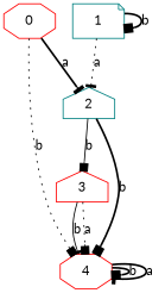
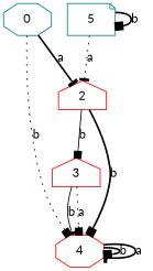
  digraph {
    fontname=Lato
    rankdir=TB
    node [color=red fontname=Lato shape=house]
    edge [arrowhead=box fontname=Lato style=bold]
-   2 [color=teal]
-   0 [shape=octagon]
+   2
+   0 [color=teal shape=octagon]
    4 [shape=octagon]
-   1 [color=teal shape=note]
+   1 [color=teal shape=note label=5]
    3
    2 -> 4 [label=b]
    2 -> 3 [label=b style=solid]
    0 -> 2 [arrowhead=tee label=a]
    0 -> 4 [label=b style=dotted]
    4 -> 4 [label=b]
    4 -> 4 [arrowhead=tee label=a]
    1 -> 2 [arrowhead=tee label=a style=dotted]
    1 -> 1 [label=b]
    3 -> 4 [label=a style=dotted]
    3 -> 4 [arrowhead=tee label=b style=solid]
  }
